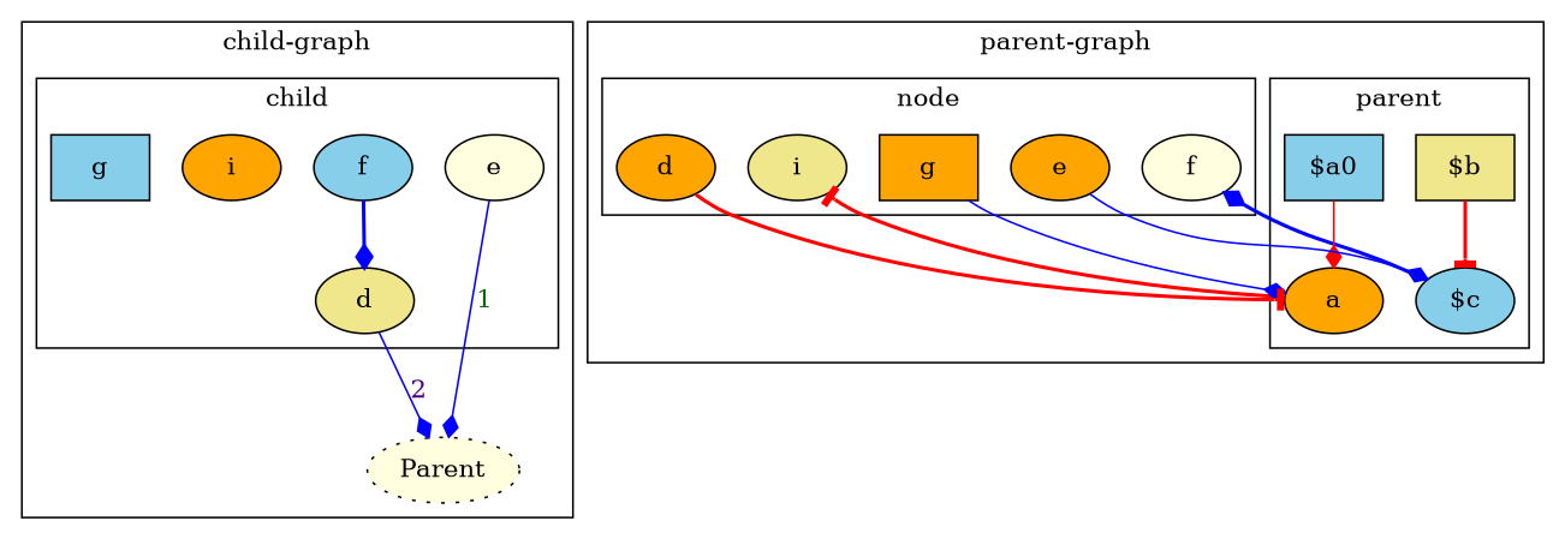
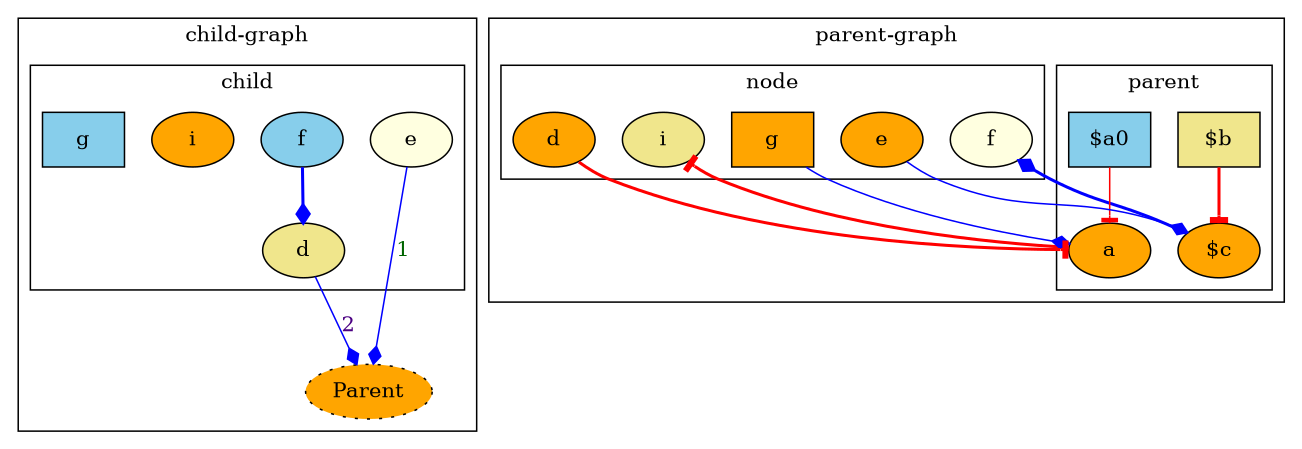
  digraph {
    node [fillcolor=orange style=filled]
    edge [arrowhead=diamond color=blue style=solid]
    n1 [fillcolor=khaki label=d]
    n2 [fillcolor=lightyellow label=e]
    n3 [fillcolor=skyblue label=f]
    n4 [label=i]
    n5 [fillcolor=skyblue label=g shape=box]
-   n6 [fillcolor=lightyellow label=Parent style="dotted,filled"]
+   n6 [label=Parent style="dotted,filled"]
    n7 [label=a]
-   n8 [fillcolor=skyblue label="$c"]
+   n8 [label="$c"]
    n9 [fillcolor=skyblue label="$a0" shape=box]
    n10 [fillcolor=khaki label="$b" shape=box]
    n11 [label=g shape=box]
    n12 [label=d]
    n13 [label=e]
    n14 [fillcolor=lightyellow label=f]
    n15 [fillcolor=khaki label=i]
    subgraph cluster_1 {
      color=black
      label="child-graph"
      n6
      subgraph cluster_2 {
        color=black
        label=child
        n1
        n2
        n3
        n4
        n5
      }
    }
    subgraph cluster_3 {
      color=black
      label="parent-graph"
      subgraph cluster_4 {
        color=black
        label=parent
        n7
        n8
        n9
        n10
      }
      subgraph cluster_5 {
        color=black
        label="node"
        n11
        n12
        n13
        n14
        n15
      }
    }
    n1 -> n6 [fontcolor=indigo label=2]
    n2 -> n6 [fontcolor=darkgreen label=1]
    n3 -> n1 [style=bold]
    n7 -> n15 [arrowhead=tee color=red style=bold]
    n8 -> n14 [style=bold]
-   n9 -> n7 [color=red]
+   n9 -> n7 [arrowhead=tee color=red]
    n10 -> n8 [arrowhead=tee color=red style=bold]
    n11 -> n7
    n12 -> n7 [arrowhead=tee color=red style=bold]
    n13 -> n8
  }
